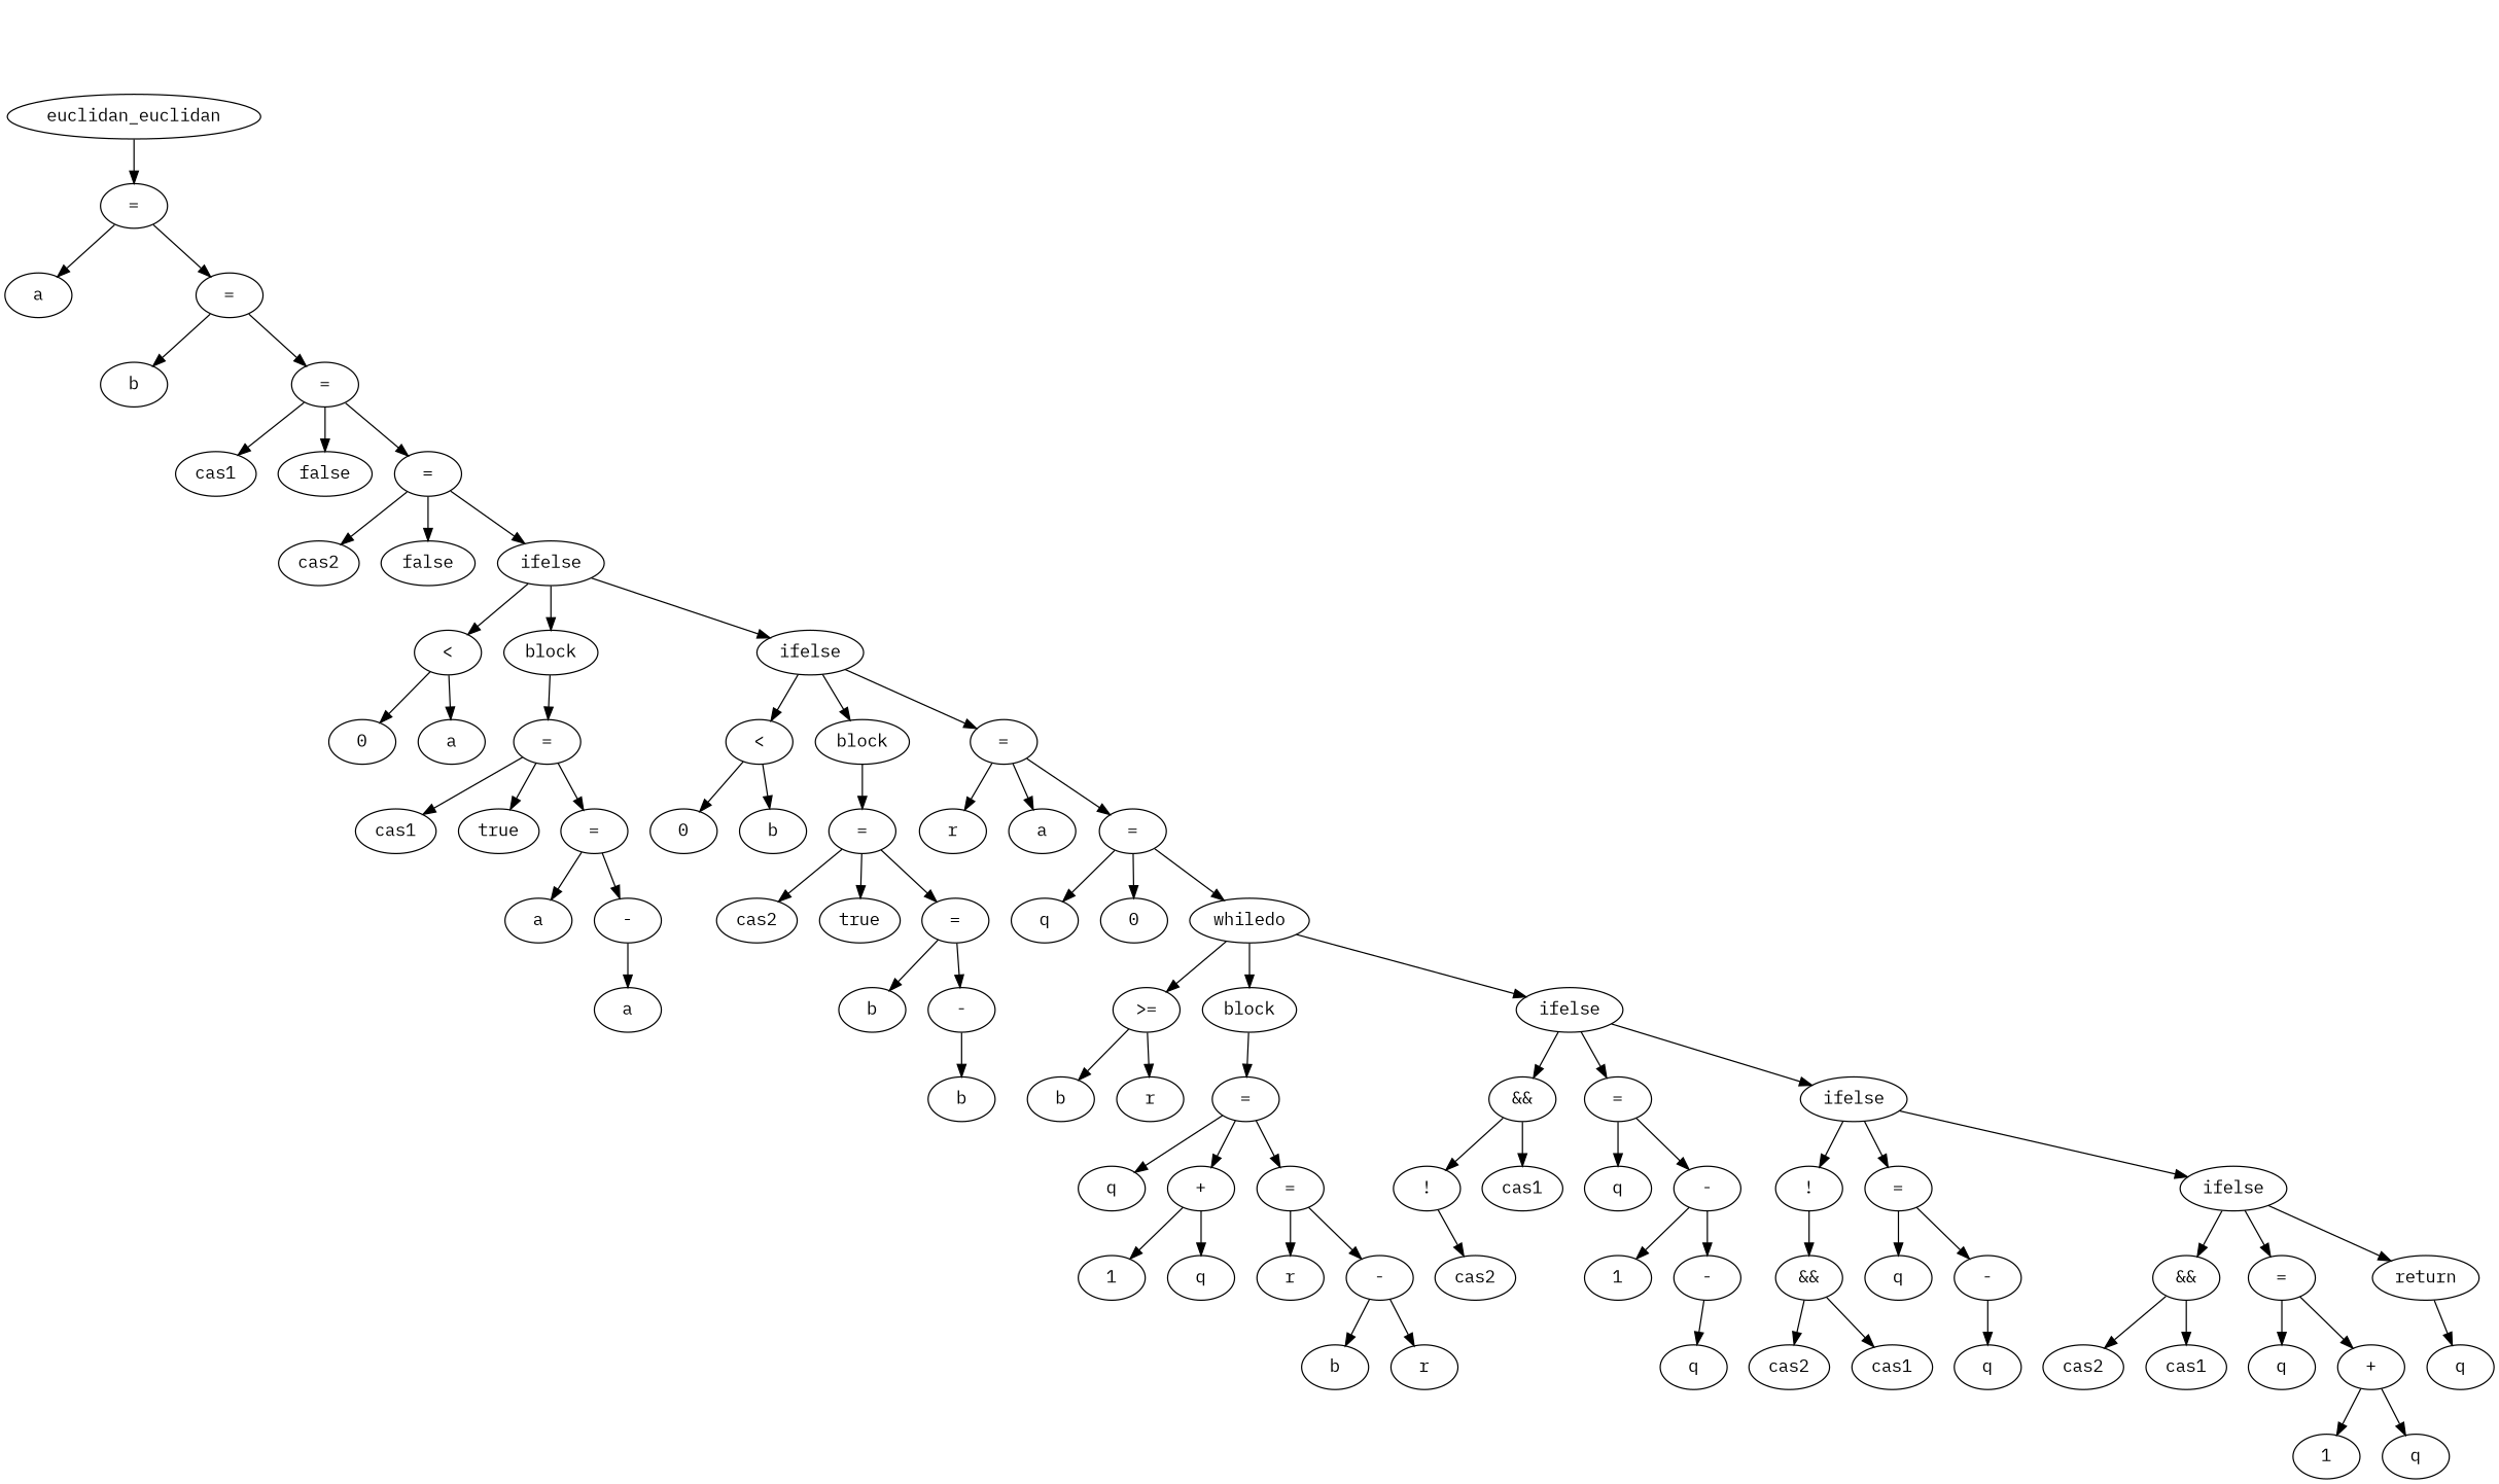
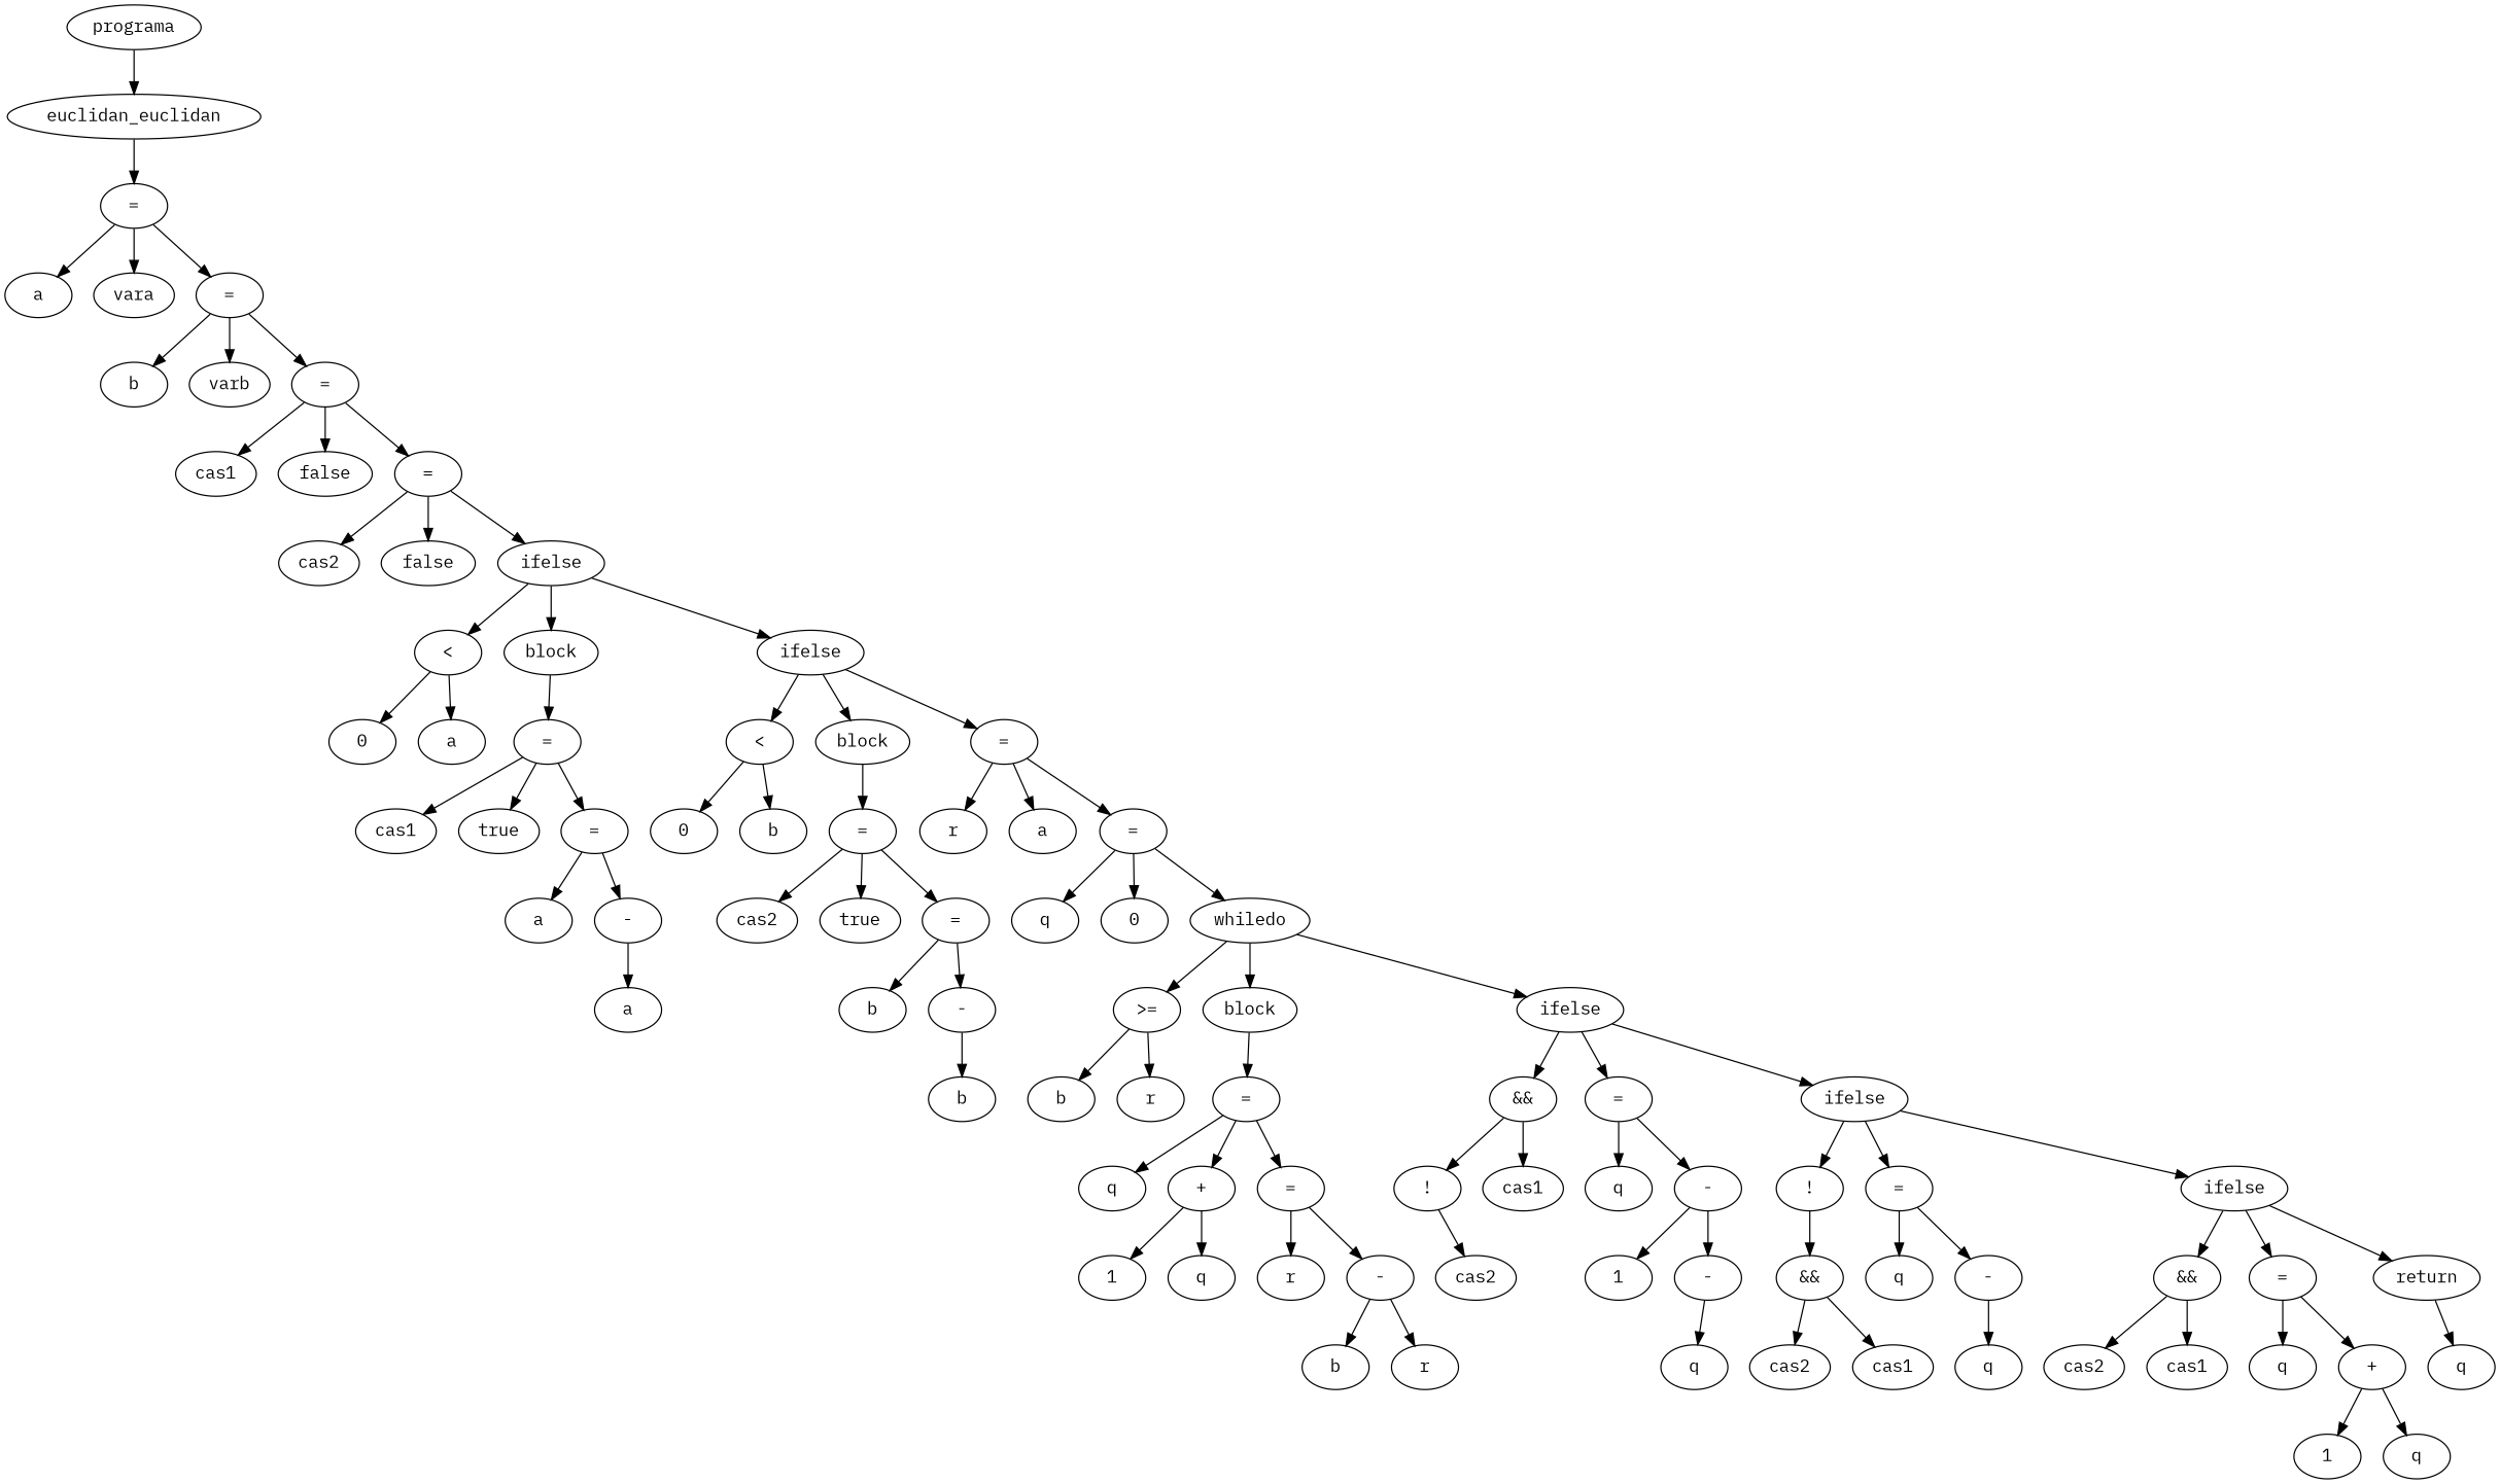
  digraph {
    fontname="IBM Plex Mono"
    node [fontname="IBM Plex Mono"]
    edge [fontname="IBM Plex Mono"]
+   n1 [label=programa]
    n2 [label=euclidan_euclidan]
    n3 [label="="]
    n4 [label=a]
+   n5 [label=vara]
    n6 [label="="]
    n7 [label=b]
+   n8 [label=varb]
    n9 [label="="]
    n10 [label=cas1]
    n11 [label=false]
    n12 [label="="]
    n13 [label=cas2]
    n14 [label=false]
    n15 [label=ifelse]
    n16 [label="<"]
    n17 [label=block]
    n18 [label=ifelse]
    n19 [label=0]
    n20 [label=a]
    n21 [label="="]
    n22 [label="<"]
    n23 [label=block]
    n24 [label="="]
    n25 [label=cas1]
    n26 [label=true]
    n27 [label="="]
    n28 [label=a]
    n29 [label="-"]
    n30 [label=a]
    n31 [label=0]
    n32 [label=b]
    n33 [label="="]
    n34 [label=r]
    n35 [label=a]
    n36 [label="="]
    n37 [label=cas2]
    n38 [label=true]
    n39 [label="="]
    n40 [label=b]
    n41 [label="-"]
    n42 [label=b]
    n43 [label=q]
    n44 [label=0]
    n45 [label=whiledo]
    n46 [label=">="]
    n47 [label=block]
    n48 [label=ifelse]
    n49 [label=b]
    n50 [label=r]
    n51 [label="="]
    n52 [label="&&"]
    n53 [label="="]
    n54 [label=ifelse]
    n55 [label=q]
    n56 [label="+"]
    n57 [label="="]
    n58 [label=1]
    n59 [label=q]
    n60 [label=r]
    n61 [label="-"]
    n62 [label=b]
    n63 [label=r]
    n64 [label="!"]
    n65 [label=cas1]
    n66 [label=q]
    n67 [label="-"]
    n68 [label="!"]
    n69 [label="="]
    n70 [label=ifelse]
    n71 [label=cas2]
    n72 [label=1]
    n73 [label="-"]
    n74 [label=q]
    n75 [label="&&"]
    n76 [label=q]
    n77 [label="-"]
    n78 [label="&&"]
    n79 [label="="]
    n80 [label=return]
    n81 [label=cas2]
    n82 [label=cas1]
    n83 [label=q]
    n84 [label=cas2]
    n85 [label=cas1]
    n86 [label=q]
    n87 [label="+"]
    n88 [label=q]
    n89 [label=1]
    n90 [label=q]
+   n1 -> n2
    n2 -> n3
    n3 -> n4
+   n3 -> n5
    n3 -> n6
    n6 -> n7
+   n6 -> n8
    n6 -> n9
    n9 -> n10
    n9 -> n11
    n9 -> n12
    n12 -> n13
    n12 -> n14
    n12 -> n15
    n15 -> n16
    n15 -> n17
    n15 -> n18
    n16 -> n19
    n16 -> n20
    n17 -> n21
    n18 -> n22
    n18 -> n23
    n18 -> n24
    n21 -> n25
    n21 -> n26
    n21 -> n27
    n22 -> n31
    n22 -> n32
    n23 -> n33
    n24 -> n34
    n24 -> n35
    n24 -> n36
    n27 -> n28
    n27 -> n29
    n29 -> n30
    n33 -> n37
    n33 -> n38
    n33 -> n39
    n36 -> n43
    n36 -> n44
    n36 -> n45
    n39 -> n40
    n39 -> n41
    n41 -> n42
    n45 -> n46
    n45 -> n47
    n45 -> n48
    n46 -> n49
    n46 -> n50
    n47 -> n51
    n48 -> n52
    n48 -> n53
    n48 -> n54
    n51 -> n55
    n51 -> n56
    n51 -> n57
    n52 -> n64
    n52 -> n65
    n53 -> n66
    n53 -> n67
    n54 -> n68
    n54 -> n69
    n54 -> n70
    n56 -> n58
    n56 -> n59
    n57 -> n60
    n57 -> n61
    n61 -> n62
    n61 -> n63
    n64 -> n71
    n67 -> n72
    n67 -> n73
    n68 -> n75
    n69 -> n76
    n69 -> n77
    n70 -> n78
    n70 -> n79
    n70 -> n80
    n73 -> n74
    n75 -> n81
    n75 -> n82
    n77 -> n83
    n78 -> n84
    n78 -> n85
    n79 -> n86
    n79 -> n87
    n80 -> n88
    n87 -> n89
    n87 -> n90
  }
